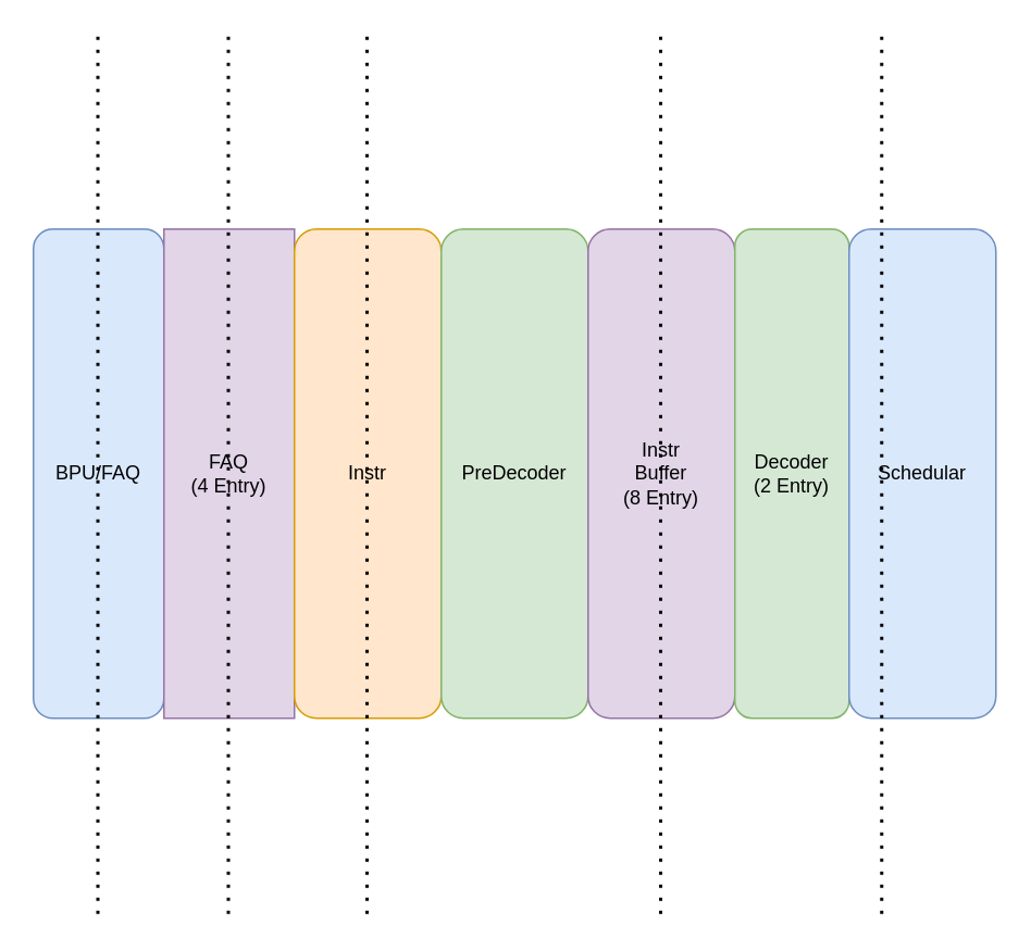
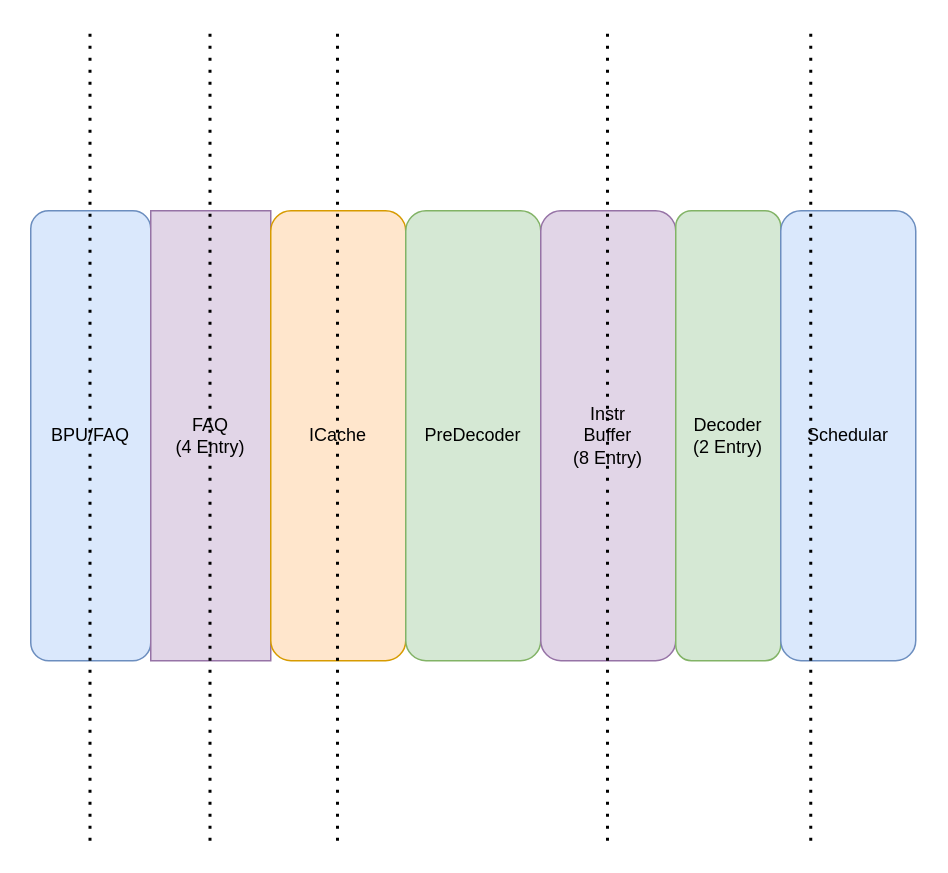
  <mxCell id="0" />
  <mxCell id="1" parent="0" />
  <mxCell id="2" value="BPU/FAQ" style="rounded=1;whiteSpace=wrap;html=1;fillColor=#dae8fc;strokeColor=#6c8ebf;" vertex="1" parent="1"><mxGeometry x="20" y="140" width="80" height="300" as="geometry" /></mxCell>
  <mxCell id="3" value="FAQ&lt;br&gt;(4&lt;span style=&quot;background-color: initial;&quot;&gt;&amp;nbsp;Entry)&lt;/span&gt;" style="whiteSpace=wrap;html=1;fillColor=#e1d5e7;strokeColor=#9673a6;rounded=0;" vertex="1" parent="1"><mxGeometry x="100" y="140" width="80" height="300" as="geometry" /></mxCell>
- <mxCell id="4" value="Instr" style="rounded=1;whiteSpace=wrap;html=1;fillColor=#ffe6cc;strokeColor=#d79b00;" vertex="1" parent="1"><mxGeometry x="180" y="140" width="90" height="300" as="geometry" /></mxCell>
+ <mxCell id="4" value="ICache" style="rounded=1;whiteSpace=wrap;html=1;fillColor=#ffe6cc;strokeColor=#d79b00;" vertex="1" parent="1"><mxGeometry x="180" y="140" width="90" height="300" as="geometry" /></mxCell>
  <mxCell id="5" value="PreDecoder" style="rounded=1;whiteSpace=wrap;html=1;fillColor=#d5e8d4;strokeColor=#82b366;" vertex="1" parent="1"><mxGeometry x="270" y="140" width="90" height="300" as="geometry" /></mxCell>
  <mxCell id="6" value="Instr&lt;br&gt;Buffer&lt;br&gt;(8 Entry)" style="rounded=1;whiteSpace=wrap;html=1;fillColor=#e1d5e7;strokeColor=#9673a6;" vertex="1" parent="1"><mxGeometry x="360" y="140" width="90" height="300" as="geometry" /></mxCell>
  <mxCell id="7" value="" style="endArrow=none;dashed=1;html=1;dashPattern=1 3;strokeWidth=2;rounded=1;" edge="1" parent="1"><mxGeometry width="50" height="50" relative="1" as="geometry"><mxPoint x="59.5" y="560" as="sourcePoint" /><mxPoint x="59.5" y="20" as="targetPoint" /></mxGeometry></mxCell>
  <mxCell id="8" value="Decoder&lt;div&gt;(2 Entry)&lt;/div&gt;" style="rounded=1;whiteSpace=wrap;html=1;fillColor=#d5e8d4;strokeColor=#82b366;" vertex="1" parent="1"><mxGeometry x="450" y="140" width="70" height="300" as="geometry" /></mxCell>
  <mxCell id="9" value="Schedular" style="rounded=1;whiteSpace=wrap;html=1;fillColor=#dae8fc;strokeColor=#6c8ebf;" vertex="1" parent="1"><mxGeometry x="520" y="140" width="90" height="300" as="geometry" /></mxCell>
  <mxCell id="10" value="" style="endArrow=none;dashed=1;html=1;dashPattern=1 3;strokeWidth=2;rounded=1;" edge="1" parent="1"><mxGeometry width="50" height="50" relative="1" as="geometry"><mxPoint x="139.5" y="560" as="sourcePoint" /><mxPoint x="139.5" y="20" as="targetPoint" /></mxGeometry></mxCell>
  <mxCell id="11" value="" style="endArrow=none;dashed=1;html=1;dashPattern=1 3;strokeWidth=2;rounded=1;" edge="1" parent="1"><mxGeometry width="50" height="50" relative="1" as="geometry"><mxPoint x="224.5" y="560" as="sourcePoint" /><mxPoint x="224.5" y="20" as="targetPoint" /></mxGeometry></mxCell>
  <mxCell id="12" value="" style="endArrow=none;dashed=1;html=1;dashPattern=1 3;strokeWidth=2;rounded=1;" edge="1" parent="1"><mxGeometry width="50" height="50" relative="1" as="geometry"><mxPoint x="404.5" y="560" as="sourcePoint" /><mxPoint x="404.5" y="20" as="targetPoint" /></mxGeometry></mxCell>
  <mxCell id="13" value="" style="endArrow=none;dashed=1;html=1;dashPattern=1 3;strokeWidth=2;rounded=1;" edge="1" parent="1"><mxGeometry width="50" height="50" relative="1" as="geometry"><mxPoint x="540" y="560" as="sourcePoint" /><mxPoint x="540" y="20" as="targetPoint" /></mxGeometry></mxCell>
